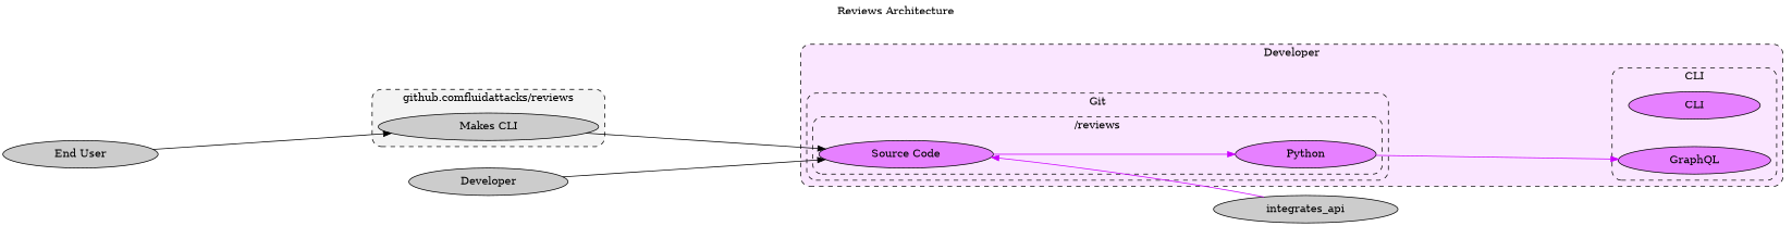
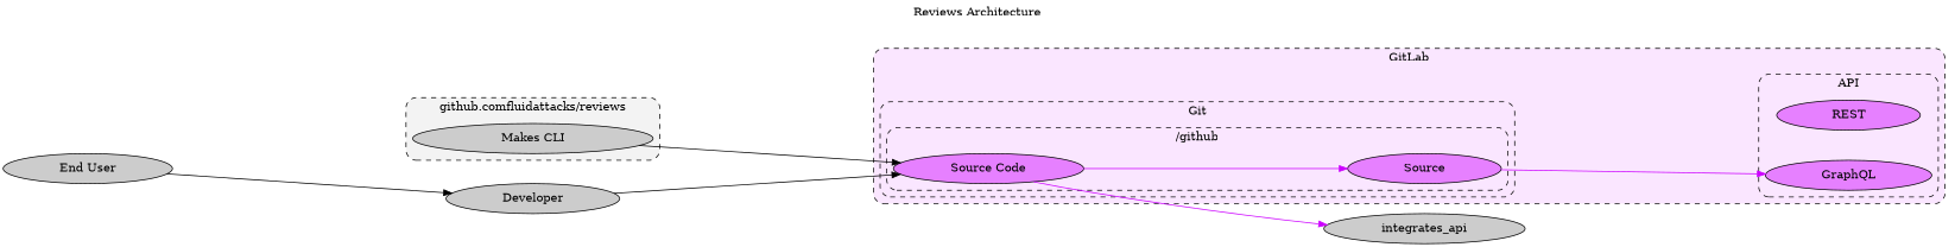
  digraph {
    compound=true
    concentrate=true
    label="Reviews Architecture"
    labelloc=t
    nodesep=0.5
    rankdir=LR
    ranksep=4.0
    style="dashed,rounded"
    node [fillcolor="0.8 0.5 1.0" margin="0.8,0.0" style=filled]
    edge [color="0.8 1.0 1.0"]
    n1 [label="Source Code"]
-   n2 [label=Python]
-   n3 [label=CLI]
+   n2 [label=Source]
+   n3 [label=REST]
    n4 [label=GraphQL]
    n5 [fillcolor="0.0 0.0 0.8" label="Makes CLI" width=4.0]
    integrates_api [fillcolor="0.0 0.0 0.8"]
    n7 [fillcolor="0.0 0.0 0.8" label="End User"]
    n8 [fillcolor="0.0 0.0 0.8" label=Developer]
    subgraph cluster_1 {
      bgcolor="0.8 0.1 1.0"
-     label=Developer
+     label=GitLab
      subgraph cluster_2 {
        bgcolor="0.8 0.1 1.0"
        label=Git
        subgraph cluster_3 {
          bgcolor="0.8 0.1 1.0"
-         label="/reviews"
+         label="/github"
          n1
          n2
        }
      }
      subgraph cluster_4 {
        bgcolor="0.8 0.1 1.0"
-       label=CLI
+       label=API
        n3
        n4
      }
    }
    subgraph cluster_5 {
      bgcolor="0.0 0.0 0.95"
      label="github.comfluidattacks/reviews"
      n5
    }
    n1 -> n2
-   integrates_api -> n1
+   n1 -> integrates_api
    n2 -> n4
    n5 -> n1 [color="0.0 0.0 0.0"]
-   n7 -> n5 [color="0.0 0.0 0.0"]
+   n7 -> n8 [color="0.0 0.0 0.0"]
    n8 -> n1 [color="0.0 0.0 0.0"]
  }
